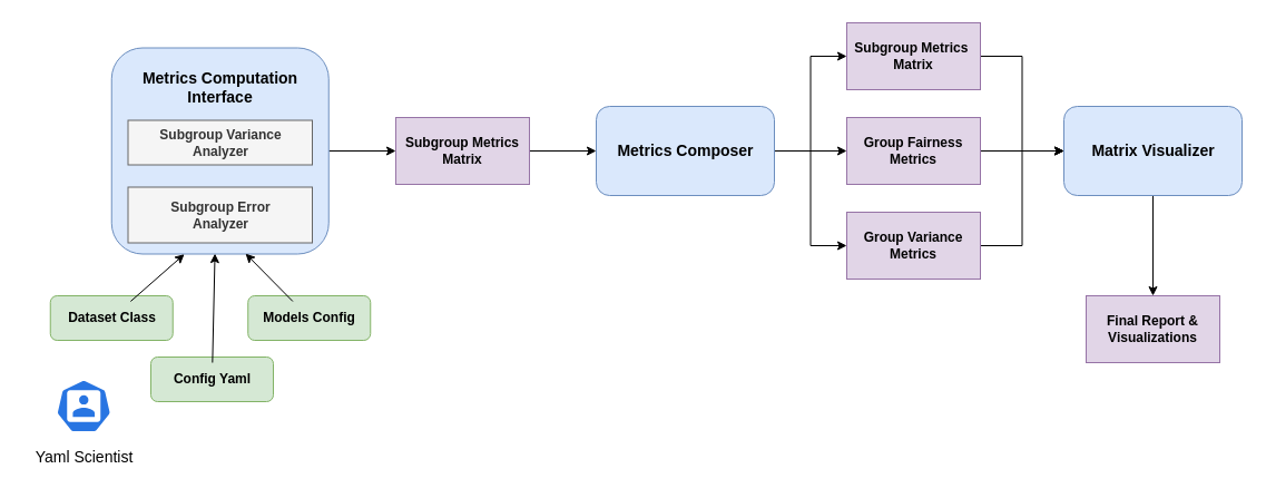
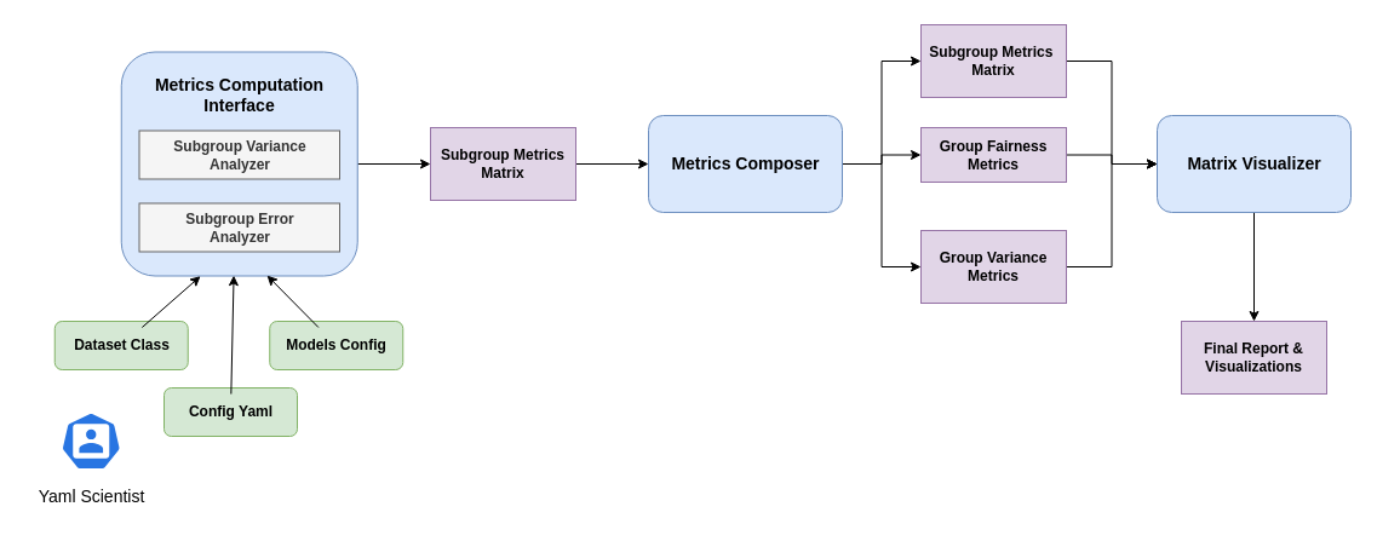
  <mxCell id="0" />
  <mxCell id="1" parent="0" />
  <mxCell id="2" value="" style="rounded=1;whiteSpace=wrap;html=1;fillColor=#d5e8d4;strokeColor=#82b366;" parent="1" vertex="1"><mxGeometry x="44.75" y="265" width="110" height="40" as="geometry" /></mxCell>
  <mxCell id="3" style="edgeStyle=orthogonalEdgeStyle;rounded=0;orthogonalLoop=1;jettySize=auto;html=1;entryX=0;entryY=0.5;entryDx=0;entryDy=0;fontSize=13;" parent="1" source="4" target="8" edge="1"><mxGeometry relative="1" as="geometry" /></mxCell>
  <mxCell id="4" value="" style="rounded=1;whiteSpace=wrap;html=1;fillColor=#dae8fc;strokeColor=#6c8ebf;" parent="1" vertex="1"><mxGeometry x="99.75" y="42.5" width="195" height="185" as="geometry" /></mxCell>
- <mxCell id="5" value="&lt;div&gt;&lt;b&gt;Subgroup Error &lt;br&gt;&lt;/b&gt;&lt;/div&gt;&lt;div&gt;&lt;b&gt;Analyzer&lt;/b&gt;&lt;/div&gt;" style="rounded=0;whiteSpace=wrap;html=1;fillColor=#f5f5f5;fontColor=#333333;strokeColor=#666666;" parent="1" vertex="1"><mxGeometry x="114.5" y="167.5" width="165.5" height="50" as="geometry" /></mxCell>
+ <mxCell id="5" value="&lt;div&gt;&lt;b&gt;Subgroup Error &lt;br&gt;&lt;/b&gt;&lt;/div&gt;&lt;div&gt;&lt;b&gt;Analyzer&lt;/b&gt;&lt;/div&gt;" style="rounded=0;whiteSpace=wrap;html=1;fillColor=#f5f5f5;fontColor=#333333;strokeColor=#666666;" parent="1" vertex="1"><mxGeometry x="114.5" y="167.5" width="165.5" height="40" as="geometry" /></mxCell>
  <mxCell id="6" value="&lt;div&gt;&lt;b&gt;Subgroup Variance &lt;br&gt;&lt;/b&gt;&lt;/div&gt;&lt;div&gt;&lt;b&gt;Analyzer&lt;/b&gt;&lt;/div&gt;" style="rounded=0;whiteSpace=wrap;html=1;fillColor=#f5f5f5;fontColor=#333333;strokeColor=#666666;" parent="1" vertex="1"><mxGeometry x="114.5" y="107.5" width="165.5" height="40" as="geometry" /></mxCell>
  <mxCell id="7" style="edgeStyle=orthogonalEdgeStyle;rounded=0;orthogonalLoop=1;jettySize=auto;html=1;entryX=0;entryY=0.5;entryDx=0;entryDy=0;fontSize=13;" parent="1" source="8" target="12" edge="1"><mxGeometry relative="1" as="geometry" /></mxCell>
  <mxCell id="8" value="&lt;b&gt;Subgroup Metrics Matrix&lt;/b&gt;" style="rounded=0;whiteSpace=wrap;html=1;fillColor=#e1d5e7;strokeColor=#9673a6;" parent="1" vertex="1"><mxGeometry x="355" y="105" width="120" height="60" as="geometry" /></mxCell>
  <mxCell id="9" style="edgeStyle=orthogonalEdgeStyle;rounded=0;orthogonalLoop=1;jettySize=auto;html=1;entryX=0;entryY=0.5;entryDx=0;entryDy=0;fontSize=14;" parent="1" source="12" target="16" edge="1"><mxGeometry relative="1" as="geometry" /></mxCell>
  <mxCell id="10" style="edgeStyle=orthogonalEdgeStyle;rounded=0;orthogonalLoop=1;jettySize=auto;html=1;entryX=0;entryY=0.5;entryDx=0;entryDy=0;fontSize=14;" parent="1" source="12" target="14" edge="1"><mxGeometry relative="1" as="geometry" /></mxCell>
  <mxCell id="11" style="edgeStyle=orthogonalEdgeStyle;rounded=0;orthogonalLoop=1;jettySize=auto;html=1;entryX=0;entryY=0.5;entryDx=0;entryDy=0;fontSize=14;" parent="1" source="12" target="18" edge="1"><mxGeometry relative="1" as="geometry" /></mxCell>
  <mxCell id="12" value="" style="rounded=1;whiteSpace=wrap;html=1;fillColor=#dae8fc;strokeColor=#6c8ebf;" parent="1" vertex="1"><mxGeometry x="535" y="95" width="160" height="80" as="geometry" /></mxCell>
  <mxCell id="13" style="edgeStyle=orthogonalEdgeStyle;rounded=0;orthogonalLoop=1;jettySize=auto;html=1;entryX=0;entryY=0.5;entryDx=0;entryDy=0;fontSize=14;" parent="1" source="14" target="30" edge="1"><mxGeometry relative="1" as="geometry" /></mxCell>
  <mxCell id="14" value="&lt;b&gt;Subgroup Metrics&amp;nbsp; Matrix&lt;/b&gt;" style="rounded=0;whiteSpace=wrap;html=1;fillColor=#e1d5e7;strokeColor=#9673a6;" parent="1" vertex="1"><mxGeometry x="760" y="20" width="120" height="60" as="geometry" /></mxCell>
  <mxCell id="15" style="edgeStyle=orthogonalEdgeStyle;rounded=0;orthogonalLoop=1;jettySize=auto;html=1;entryX=0;entryY=0.5;entryDx=0;entryDy=0;fontSize=14;" parent="1" source="16" target="30" edge="1"><mxGeometry relative="1" as="geometry" /></mxCell>
- <mxCell id="16" value="&lt;b&gt;Group&lt;/b&gt; &lt;b&gt;Fairness Metrics&lt;/b&gt;" style="rounded=0;whiteSpace=wrap;html=1;fillColor=#e1d5e7;strokeColor=#9673a6;" parent="1" vertex="1"><mxGeometry x="760" y="105" width="120" height="60" as="geometry" /></mxCell>
+ <mxCell id="16" value="&lt;b&gt;Group&lt;/b&gt; &lt;b&gt;Fairness Metrics&lt;/b&gt;" style="rounded=0;whiteSpace=wrap;html=1;fillColor=#e1d5e7;strokeColor=#9673a6;" parent="1" vertex="1"><mxGeometry x="760" y="105" width="120" height="45" as="geometry" /></mxCell>
  <mxCell id="17" style="edgeStyle=orthogonalEdgeStyle;rounded=0;orthogonalLoop=1;jettySize=auto;html=1;entryX=0;entryY=0.5;entryDx=0;entryDy=0;fontSize=14;" parent="1" source="18" target="30" edge="1"><mxGeometry relative="1" as="geometry" /></mxCell>
  <mxCell id="18" value="&lt;b&gt;Group&lt;/b&gt; &lt;b&gt;Variance Metrics&lt;/b&gt;" style="rounded=0;whiteSpace=wrap;html=1;fillColor=#e1d5e7;strokeColor=#9673a6;" parent="1" vertex="1"><mxGeometry x="760" y="190" width="120" height="60" as="geometry" /></mxCell>
  <mxCell id="19" style="edgeStyle=none;rounded=0;orthogonalLoop=1;jettySize=auto;html=1;entryX=0.335;entryY=1.001;entryDx=0;entryDy=0;entryPerimeter=0;fontSize=14;" parent="1" source="20" target="4" edge="1"><mxGeometry relative="1" as="geometry" /></mxCell>
  <mxCell id="20" value="&lt;b&gt;&lt;font style=&quot;font-size: 12px;&quot;&gt;Dataset Class&lt;/font&gt;&lt;/b&gt;" style="text;html=1;align=center;verticalAlign=middle;resizable=0;points=[];autosize=1;strokeColor=none;fillColor=none;fontSize=7;" parent="1" vertex="1"><mxGeometry x="49.75" y="270" width="100" height="30" as="geometry" /></mxCell>
  <mxCell id="21" value="" style="rounded=1;whiteSpace=wrap;html=1;fillColor=#d5e8d4;strokeColor=#82b366;" parent="1" vertex="1"><mxGeometry x="135" y="320" width="110" height="40" as="geometry" /></mxCell>
  <mxCell id="22" style="edgeStyle=none;rounded=0;orthogonalLoop=1;jettySize=auto;html=1;entryX=0.476;entryY=0.998;entryDx=0;entryDy=0;entryPerimeter=0;fontSize=14;" parent="1" source="23" target="4" edge="1"><mxGeometry relative="1" as="geometry" /></mxCell>
  <mxCell id="23" value="&lt;b&gt;&lt;font style=&quot;font-size: 12px;&quot;&gt;Config Yaml&lt;/font&gt;&lt;/b&gt;" style="text;html=1;align=center;verticalAlign=middle;resizable=0;points=[];autosize=1;strokeColor=none;fillColor=none;fontSize=7;" parent="1" vertex="1"><mxGeometry x="145" y="325" width="90" height="30" as="geometry" /></mxCell>
  <mxCell id="24" value="" style="rounded=1;whiteSpace=wrap;html=1;fillColor=#d5e8d4;strokeColor=#82b366;" parent="1" vertex="1"><mxGeometry x="222.25" y="265" width="110" height="40" as="geometry" /></mxCell>
  <mxCell id="25" style="edgeStyle=none;rounded=0;orthogonalLoop=1;jettySize=auto;html=1;entryX=0.617;entryY=0.998;entryDx=0;entryDy=0;entryPerimeter=0;fontSize=14;" parent="1" source="26" target="4" edge="1"><mxGeometry relative="1" as="geometry" /></mxCell>
  <mxCell id="26" value="&lt;b&gt;&lt;font style=&quot;font-size: 12px;&quot;&gt;Models Config&lt;/font&gt;&lt;/b&gt;" style="text;html=1;align=center;verticalAlign=middle;resizable=1;points=[];autosize=1;strokeColor=none;fillColor=none;fontSize=7;movable=1;rotatable=1;deletable=1;editable=1;connectable=1;" parent="1" vertex="1"><mxGeometry x="222.25" y="270" width="110" height="30" as="geometry" /></mxCell>
  <mxCell id="27" value="&lt;font style=&quot;font-size: 14px;&quot;&gt;&lt;b&gt;Metrics Computation&lt;br&gt;Interface&lt;/b&gt;&lt;/font&gt;" style="text;html=1;align=center;verticalAlign=middle;resizable=0;points=[];autosize=1;strokeColor=none;fillColor=none;fontSize=12;" parent="1" vertex="1"><mxGeometry x="117.25" y="52.5" width="160" height="50" as="geometry" /></mxCell>
  <mxCell id="28" value="&lt;font style=&quot;font-size: 14px;&quot;&gt;&lt;b&gt;Metrics Composer&lt;/b&gt;&lt;/font&gt;" style="text;html=1;align=center;verticalAlign=middle;resizable=0;points=[];autosize=1;strokeColor=none;fillColor=none;fontSize=14;" parent="1" vertex="1"><mxGeometry x="540" y="120" width="150" height="30" as="geometry" /></mxCell>
  <mxCell id="29" style="edgeStyle=none;rounded=0;orthogonalLoop=1;jettySize=auto;html=1;entryX=0.5;entryY=0;entryDx=0;entryDy=0;fontSize=14;" parent="1" source="30" target="34" edge="1"><mxGeometry relative="1" as="geometry" /></mxCell>
  <mxCell id="30" value="" style="rounded=1;whiteSpace=wrap;html=1;fillColor=#dae8fc;strokeColor=#6c8ebf;" parent="1" vertex="1"><mxGeometry x="955" y="95" width="160" height="80" as="geometry" /></mxCell>
  <mxCell id="31" value="&lt;b&gt;Matrix Visualizer&lt;/b&gt;" style="text;html=1;align=center;verticalAlign=middle;resizable=0;points=[];autosize=1;strokeColor=none;fillColor=none;fontSize=14;" parent="1" vertex="1"><mxGeometry x="965" y="120" width="140" height="30" as="geometry" /></mxCell>
  <mxCell id="32" value="" style="sketch=0;html=1;dashed=0;whitespace=wrap;fillColor=#2875E2;strokeColor=#ffffff;points=[[0.005,0.63,0],[0.1,0.2,0],[0.9,0.2,0],[0.5,0,0],[0.995,0.63,0],[0.72,0.99,0],[0.5,1,0],[0.28,0.99,0]];verticalLabelPosition=bottom;align=center;verticalAlign=top;shape=mxgraph.kubernetes.icon;prIcon=user;rounded=0;fontSize=14;" parent="1" vertex="1"><mxGeometry x="49.75" y="340" width="50" height="48" as="geometry" /></mxCell>
  <mxCell id="33" value="Yaml Scientist" style="text;html=1;align=center;verticalAlign=middle;resizable=0;points=[];autosize=1;strokeColor=none;fillColor=none;fontSize=14;" parent="1" vertex="1"><mxGeometry x="20" y="395" width="110" height="30" as="geometry" /></mxCell>
  <mxCell id="34" value="&lt;b&gt;Final Report&lt;/b&gt; &lt;b&gt;&amp;amp;&lt;/b&gt;&lt;br&gt;&lt;b&gt;Visualizations&lt;/b&gt;" style="rounded=0;whiteSpace=wrap;html=1;fillColor=#e1d5e7;strokeColor=#9673a6;" parent="1" vertex="1"><mxGeometry x="975" y="265" width="120" height="60" as="geometry" /></mxCell>
